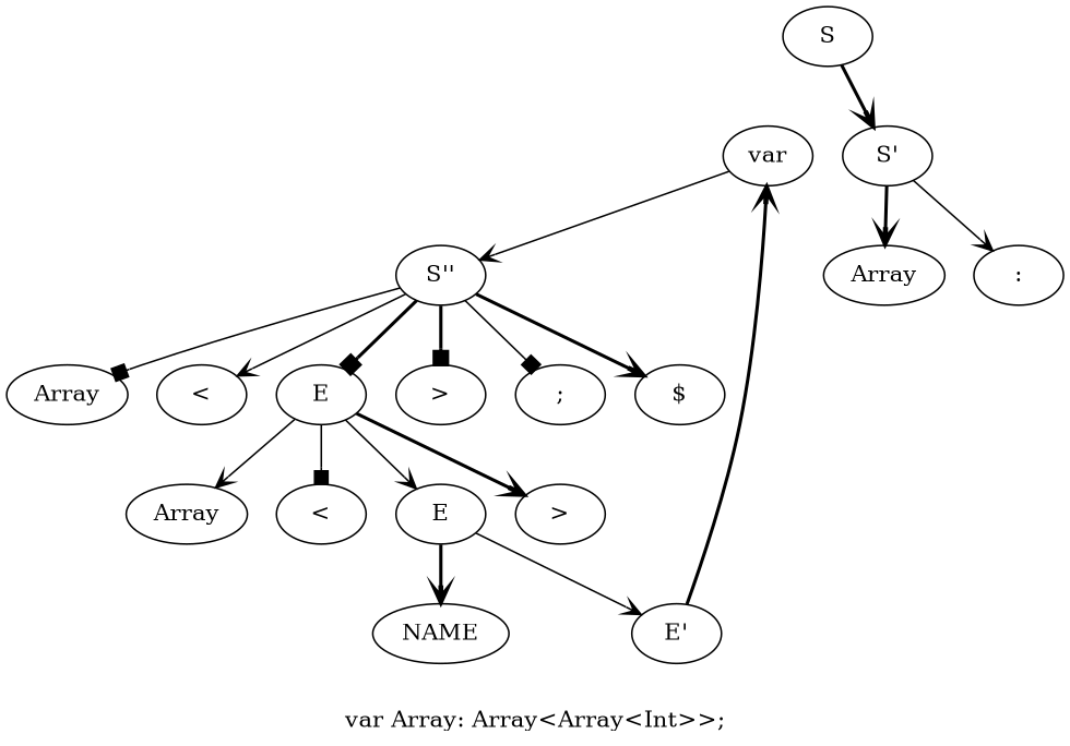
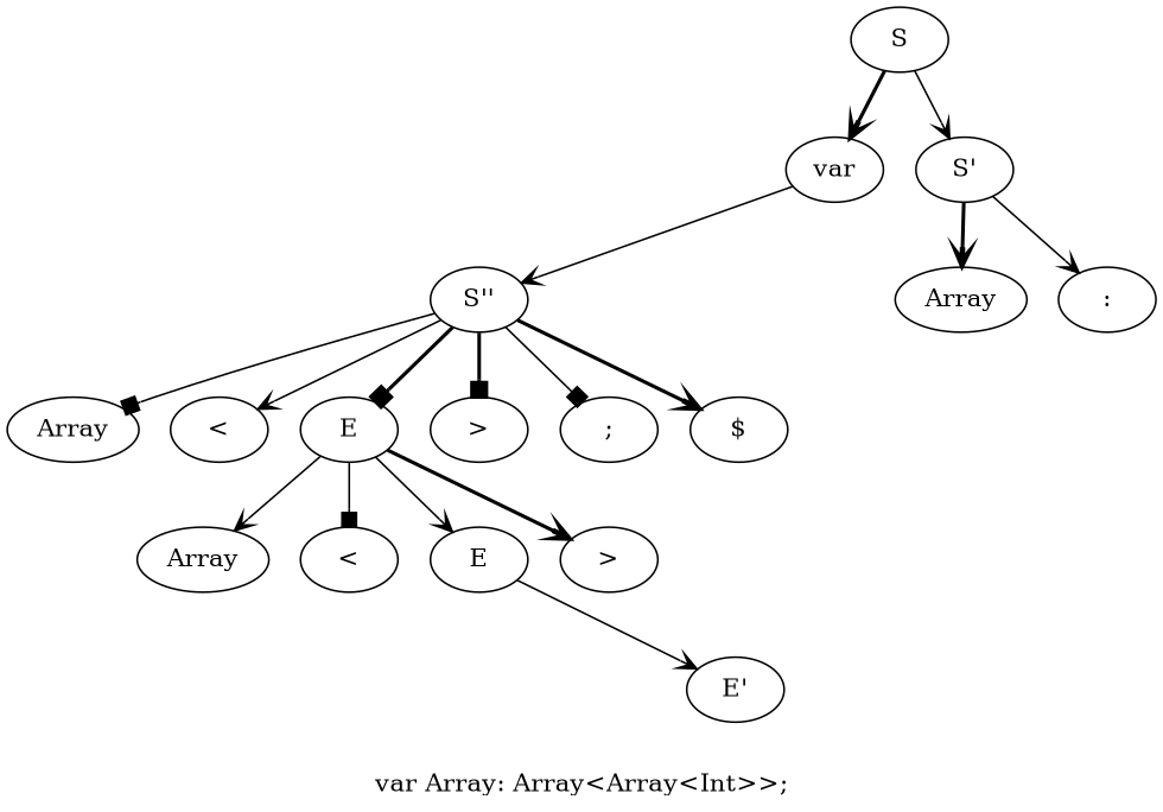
  digraph {
    label="var Array: Array<Array<Int>>;"
    edge [arrowhead=vee style=solid]
    n1 [label=S]
    n2 [label=var]
    n3 [label="S'"]
    n4 [label="S''"]
    n5 [label=Array]
    n6 [label=":"]
    n7 [label=Array]
    n8 [label="<"]
    n9 [label=E]
    n10 [label=">"]
    n11 [label=";"]
    n12 [label="$"]
    n13 [label=Array]
    n14 [label="<"]
    n15 [label=E]
    n16 [label=">"]
-   n17 [label=NAME]
    n18 [label="E'"]
-   n18 -> n2 [style=bold]
-   n1 -> n3 [style=bold]
+   n1 -> n2 [style=bold]
+   n1 -> n3
    n2 -> n4
    n3 -> n5 [style=bold]
    n3 -> n6
    n4 -> n7 [arrowhead=box]
    n4 -> n8
    n4 -> n9 [arrowhead=box style=bold]
    n4 -> n10 [arrowhead=box style=bold]
    n4 -> n11 [arrowhead=box]
    n4 -> n12 [style=bold]
    n9 -> n13
    n9 -> n14 [arrowhead=box]
    n9 -> n15
    n9 -> n16 [style=bold]
-   n15 -> n17 [style=bold]
    n15 -> n18
  }
